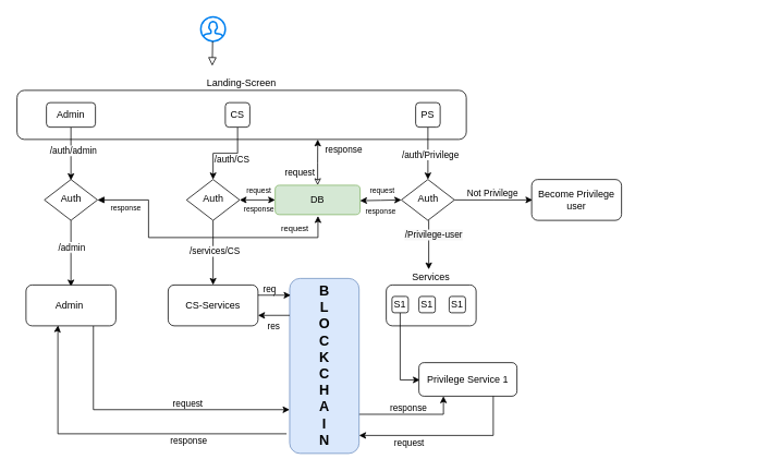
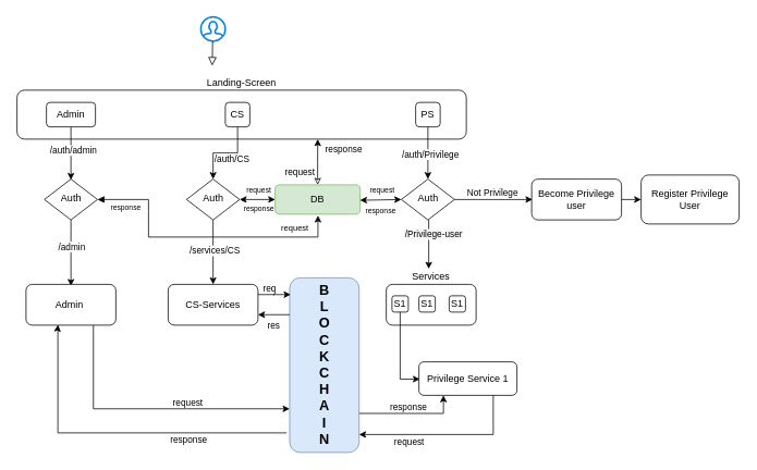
  <mxCell id="0" />
  <mxCell id="1" parent="0" />
  <mxCell id="2" value="Services" style="rounded=1;whiteSpace=wrap;html=1;labelPosition=center;verticalLabelPosition=top;align=center;verticalAlign=bottom;" vertex="1" parent="1"><mxGeometry x="472" y="348" width="110" height="50" as="geometry" /></mxCell>
  <mxCell id="3" value="" style="html=1;verticalLabelPosition=bottom;align=center;labelBackgroundColor=#ffffff;verticalAlign=top;strokeWidth=2;strokeColor=#0080F0;shadow=0;dashed=0;shape=mxgraph.ios7.icons.user;" vertex="1" parent="1"><mxGeometry x="245" y="20" width="30" height="30" as="geometry" /></mxCell>
  <mxCell id="4" value="" style="rounded=0;html=1;jettySize=auto;orthogonalLoop=1;fontSize=11;endArrow=block;endFill=0;endSize=8;strokeWidth=1;shadow=0;labelBackgroundColor=none;edgeStyle=orthogonalEdgeStyle;" edge="1" parent="1"><mxGeometry relative="1" as="geometry"><mxPoint x="259.44" y="50" as="sourcePoint" /><mxPoint x="259" y="80" as="targetPoint" /></mxGeometry></mxCell>
  <mxCell id="5" value="Landing-Screen" style="rounded=1;whiteSpace=wrap;html=1;labelPosition=center;verticalLabelPosition=top;align=center;verticalAlign=bottom;" vertex="1" parent="1"><mxGeometry x="20" y="110" width="550" height="60" as="geometry" /></mxCell>
  <mxCell id="6" style="edgeStyle=orthogonalEdgeStyle;rounded=0;orthogonalLoop=1;jettySize=auto;html=1;entryX=0.5;entryY=0;entryDx=0;entryDy=0;" edge="1" parent="1" source="8" target="14"><mxGeometry relative="1" as="geometry"><mxPoint x="260" y="200" as="targetPoint" /></mxGeometry></mxCell>
  <mxCell id="7" value="/auth/CS" style="edgeLabel;html=1;align=center;verticalAlign=middle;resizable=0;points=[];labelPosition=center;verticalLabelPosition=middle;" vertex="1" connectable="0" parent="6"><mxGeometry x="-0.141" relative="1" as="geometry"><mxPoint y="6" as="offset" /></mxGeometry></mxCell>
  <mxCell id="8" value="CS" style="rounded=1;whiteSpace=wrap;html=1;" vertex="1" parent="1"><mxGeometry x="275" y="125" width="30" height="30" as="geometry" /></mxCell>
  <mxCell id="9" style="edgeStyle=orthogonalEdgeStyle;rounded=0;orthogonalLoop=1;jettySize=auto;html=1;entryX=0.5;entryY=0;entryDx=0;entryDy=0;" edge="1" parent="1" source="11" target="20"><mxGeometry relative="1" as="geometry"><mxPoint x="524" y="200" as="targetPoint" /></mxGeometry></mxCell>
  <mxCell id="10" value="/auth/Privilege" style="edgeLabel;html=1;align=center;verticalAlign=middle;resizable=0;points=[];labelPosition=center;verticalLabelPosition=middle;" vertex="1" connectable="0" parent="9"><mxGeometry x="0.016" y="1" relative="1" as="geometry"><mxPoint x="1" as="offset" /></mxGeometry></mxCell>
  <mxCell id="11" value="PS" style="rounded=1;whiteSpace=wrap;html=1;" vertex="1" parent="1"><mxGeometry x="508" y="125" width="30" height="30" as="geometry" /></mxCell>
  <mxCell id="12" style="edgeStyle=orthogonalEdgeStyle;rounded=0;orthogonalLoop=1;jettySize=auto;html=1;entryX=0.5;entryY=0;entryDx=0;entryDy=0;" edge="1" parent="1" source="14" target="15"><mxGeometry relative="1" as="geometry"><mxPoint x="260" y="329" as="targetPoint" /></mxGeometry></mxCell>
  <mxCell id="13" value="/services/CS" style="edgeLabel;html=1;align=center;verticalAlign=middle;resizable=0;points=[];" vertex="1" connectable="0" parent="12"><mxGeometry x="-0.291" y="1" relative="1" as="geometry"><mxPoint y="9" as="offset" /></mxGeometry></mxCell>
  <mxCell id="14" value="Auth" style="rhombus;whiteSpace=wrap;html=1;shadow=0;fontFamily=Helvetica;fontSize=12;align=center;strokeWidth=1;spacing=6;spacingTop=-4;" vertex="1" parent="1"><mxGeometry x="227.5" y="219" width="65" height="50" as="geometry" /></mxCell>
  <mxCell id="15" value="CS-Services" style="rounded=1;whiteSpace=wrap;html=1;labelBackgroundColor=default;labelPosition=center;verticalLabelPosition=middle;align=center;verticalAlign=middle;" vertex="1" parent="1"><mxGeometry x="205" y="348" width="110" height="50" as="geometry" /></mxCell>
  <mxCell id="16" style="edgeStyle=orthogonalEdgeStyle;rounded=0;orthogonalLoop=1;jettySize=auto;html=1;exitX=0.5;exitY=1;exitDx=0;exitDy=0;" edge="1" parent="1"><mxGeometry relative="1" as="geometry"><mxPoint x="524" y="329" as="targetPoint" /><mxPoint x="524" y="269" as="sourcePoint" /></mxGeometry></mxCell>
  <mxCell id="17" value="&lt;span style=&quot;background-color: rgb(247, 247, 247);&quot;&gt;&lt;font&gt;/Privilege-user&lt;/font&gt;&lt;/span&gt;" style="edgeLabel;html=1;align=center;verticalAlign=middle;resizable=0;points=[];spacingTop=0;labelBackgroundColor=#F7F7F7;fontColor=#000000;" vertex="1" connectable="0" parent="16"><mxGeometry x="-0.421" y="-2" relative="1" as="geometry"><mxPoint x="7" as="offset" /></mxGeometry></mxCell>
  <mxCell id="18" style="edgeStyle=orthogonalEdgeStyle;rounded=0;orthogonalLoop=1;jettySize=auto;html=1;" edge="1" parent="1" source="20"><mxGeometry relative="1" as="geometry"><mxPoint x="651" y="244" as="targetPoint" /></mxGeometry></mxCell>
  <mxCell id="19" value="Not Privilege" style="edgeLabel;html=1;align=center;verticalAlign=bottom;resizable=0;points=[];labelPosition=center;verticalLabelPosition=top;" vertex="1" connectable="0" parent="18"><mxGeometry x="-0.24" relative="1" as="geometry"><mxPoint x="10" as="offset" /></mxGeometry></mxCell>
  <mxCell id="20" value="Auth" style="rhombus;whiteSpace=wrap;html=1;shadow=0;fontFamily=Helvetica;fontSize=12;align=center;strokeWidth=1;spacing=6;spacingTop=-4;" vertex="1" parent="1"><mxGeometry x="490.5" y="219" width="65" height="50" as="geometry" /></mxCell>
  <mxCell id="21" value="Become Privilege user" style="rounded=1;whiteSpace=wrap;html=1;" vertex="1" parent="1"><mxGeometry x="650" y="219" width="110" height="50" as="geometry" /></mxCell>
  <mxCell id="22" style="edgeStyle=orthogonalEdgeStyle;rounded=0;orthogonalLoop=1;jettySize=auto;html=1;entryX=0.01;entryY=0.619;entryDx=0;entryDy=0;entryPerimeter=0;" edge="1" parent="1"><mxGeometry relative="1" as="geometry"><mxPoint x="513.2" y="464.14" as="targetPoint" /><mxPoint x="489" y="381" as="sourcePoint" /><Array as="points"><mxPoint x="489" y="465" /></Array></mxGeometry></mxCell>
  <mxCell id="23" value="S1" style="rounded=1;whiteSpace=wrap;html=1;" vertex="1" parent="1"><mxGeometry x="479" y="362" width="20" height="20" as="geometry" /></mxCell>
  <mxCell id="24" value="S1" style="rounded=1;whiteSpace=wrap;html=1;" vertex="1" parent="1"><mxGeometry x="512" y="362" width="20" height="20" as="geometry" /></mxCell>
  <mxCell id="25" value="S1" style="rounded=1;whiteSpace=wrap;html=1;" vertex="1" parent="1"><mxGeometry x="549" y="362" width="20" height="20" as="geometry" /></mxCell>
+ <mxCell id="26" style="edgeStyle=orthogonalEdgeStyle;rounded=0;orthogonalLoop=1;jettySize=auto;html=1;exitX=1;exitY=0.5;exitDx=0;exitDy=0;entryX=0;entryY=0.5;entryDx=0;entryDy=0;" edge="1" parent="1" source="21" target="27"><mxGeometry relative="1" as="geometry"><mxPoint x="860" y="244.333" as="targetPoint" /><mxPoint x="770" y="244" as="sourcePoint" /></mxGeometry></mxCell>
+ <mxCell id="27" value="Register Privilege User" style="rounded=1;whiteSpace=wrap;html=1;" vertex="1" parent="1"><mxGeometry x="784" y="214" width="120" height="60" as="geometry" /></mxCell>
  <mxCell id="28" style="edgeStyle=orthogonalEdgeStyle;rounded=0;orthogonalLoop=1;jettySize=auto;html=1;exitX=0.25;exitY=1;exitDx=0;exitDy=0;entryX=0.25;entryY=1;entryDx=0;entryDy=0;" edge="1" parent="1" target="30"><mxGeometry relative="1" as="geometry"><mxPoint x="542" y="452" as="targetPoint" /><mxPoint x="437.305" y="506.164" as="sourcePoint" /><Array as="points"><mxPoint x="542" y="506" /></Array></mxGeometry></mxCell>
  <mxCell id="29" value="response" style="edgeLabel;html=1;align=center;verticalAlign=middle;resizable=0;points=[];" vertex="1" connectable="0" parent="28"><mxGeometry x="0.036" y="3" relative="1" as="geometry"><mxPoint x="-5" y="-6" as="offset" /></mxGeometry></mxCell>
  <mxCell id="30" value="Privilege Service 1" style="rounded=1;whiteSpace=wrap;html=1;" vertex="1" parent="1"><mxGeometry x="512" y="443" width="120" height="41" as="geometry" /></mxCell>
  <mxCell id="31" value="&lt;span style=&quot;font-size: 17px;&quot;&gt;&lt;b&gt;B&lt;br&gt;L&lt;br&gt;O&lt;br&gt;C&lt;br&gt;K&lt;br&gt;C&lt;br&gt;H&lt;br&gt;A&lt;br&gt;I&lt;br&gt;N&lt;br&gt;&lt;/b&gt;&lt;/span&gt;" style="rounded=1;whiteSpace=wrap;html=1;fillColor=#dae8fc;strokeColor=#6c8ebf;" vertex="1" parent="1"><mxGeometry x="353.75" y="340" width="85" height="214" as="geometry" /></mxCell>
  <mxCell id="32" style="edgeStyle=orthogonalEdgeStyle;rounded=0;orthogonalLoop=1;jettySize=auto;html=1;exitX=1;exitY=0.25;exitDx=0;exitDy=0;entryX=0.015;entryY=0.096;entryDx=0;entryDy=0;entryPerimeter=0;" edge="1" parent="1" source="15" target="31"><mxGeometry relative="1" as="geometry" /></mxCell>
  <mxCell id="33" value="req" style="edgeLabel;html=1;align=center;verticalAlign=bottom;resizable=0;points=[];labelPosition=center;verticalLabelPosition=top;" vertex="1" connectable="0" parent="32"><mxGeometry x="-0.378" relative="1" as="geometry"><mxPoint as="offset" /></mxGeometry></mxCell>
  <mxCell id="34" style="edgeStyle=orthogonalEdgeStyle;rounded=0;orthogonalLoop=1;jettySize=auto;html=1;exitX=0;exitY=0.211;exitDx=0;exitDy=0;entryX=1;entryY=0.75;entryDx=0;entryDy=0;exitPerimeter=0;" edge="1" parent="1" source="31" target="15"><mxGeometry relative="1" as="geometry" /></mxCell>
  <mxCell id="35" value="res" style="edgeLabel;html=1;align=center;verticalAlign=top;resizable=0;points=[];labelPosition=center;verticalLabelPosition=bottom;" vertex="1" connectable="0" parent="34"><mxGeometry x="0.034" relative="1" as="geometry"><mxPoint as="offset" /></mxGeometry></mxCell>
  <mxCell id="36" style="edgeStyle=orthogonalEdgeStyle;rounded=0;orthogonalLoop=1;jettySize=auto;html=1;" edge="1" parent="1" source="30"><mxGeometry relative="1" as="geometry"><mxPoint x="438.75" y="532" as="targetPoint" /><mxPoint x="600.75" y="477" as="sourcePoint" /><Array as="points"><mxPoint x="603" y="532" /></Array></mxGeometry></mxCell>
  <mxCell id="37" value="request" style="edgeLabel;html=1;align=center;verticalAlign=middle;resizable=0;points=[];" vertex="1" connectable="0" parent="36"><mxGeometry x="0.063" y="-1" relative="1" as="geometry"><mxPoint x="-39" y="9" as="offset" /></mxGeometry></mxCell>
  <mxCell id="38" style="edgeStyle=orthogonalEdgeStyle;rounded=0;orthogonalLoop=1;jettySize=auto;html=1;exitX=0;exitY=0.5;exitDx=0;exitDy=0;entryX=1;entryY=0.5;entryDx=0;entryDy=0;endArrow=classic;endFill=1;startArrow=classic;startFill=1;" edge="1" parent="1" source="42" target="14"><mxGeometry relative="1" as="geometry" /></mxCell>
  <mxCell id="39" value="&lt;font style=&quot;font-size: 9px;&quot;&gt;request&lt;/font&gt;" style="edgeLabel;html=1;align=center;verticalAlign=middle;resizable=0;points=[];" vertex="1" connectable="0" parent="38"><mxGeometry x="0.103" y="1" relative="1" as="geometry"><mxPoint x="3" y="-14" as="offset" /></mxGeometry></mxCell>
  <mxCell id="40" style="edgeStyle=orthogonalEdgeStyle;rounded=0;orthogonalLoop=1;jettySize=auto;html=1;exitX=0.5;exitY=0;exitDx=0;exitDy=0;startArrow=classic;startFill=0;" edge="1" parent="1" source="42"><mxGeometry relative="1" as="geometry"><mxPoint x="388.143" y="170" as="targetPoint" /></mxGeometry></mxCell>
  <mxCell id="41" value="request" style="edgeLabel;html=1;align=right;verticalAlign=middle;resizable=0;points=[];labelPosition=left;verticalLabelPosition=middle;" vertex="1" connectable="0" parent="40"><mxGeometry x="0.174" y="1" relative="1" as="geometry"><mxPoint x="-3" y="17" as="offset" /></mxGeometry></mxCell>
  <mxCell id="42" value="DB" style="rounded=1;whiteSpace=wrap;html=1;fillColor=#d5e8d4;strokeColor=#82b366;" vertex="1" parent="1"><mxGeometry x="336" y="226" width="104" height="36" as="geometry" /></mxCell>
  <mxCell id="43" value="&lt;font style=&quot;font-size: 9px;&quot;&gt;response&lt;/font&gt;" style="edgeLabel;html=1;align=center;verticalAlign=middle;resizable=0;points=[];" vertex="1" connectable="0" parent="1"><mxGeometry x="330" y="238" as="geometry"><mxPoint x="-15" y="16" as="offset" /></mxGeometry></mxCell>
  <mxCell id="44" style="edgeStyle=orthogonalEdgeStyle;rounded=0;orthogonalLoop=1;jettySize=auto;html=1;exitX=0;exitY=0.5;exitDx=0;exitDy=0;entryX=0.999;entryY=0.527;entryDx=0;entryDy=0;endArrow=classic;endFill=1;startArrow=classic;startFill=1;entryPerimeter=0;" edge="1" parent="1" target="42"><mxGeometry relative="1" as="geometry"><mxPoint x="490.5" y="244" as="sourcePoint" /><mxPoint x="447.5" y="244" as="targetPoint" /></mxGeometry></mxCell>
  <mxCell id="45" value="&lt;font style=&quot;font-size: 9px;&quot;&gt;request&lt;/font&gt;" style="edgeLabel;html=1;align=center;verticalAlign=middle;resizable=0;points=[];" vertex="1" connectable="0" parent="44"><mxGeometry x="0.103" y="1" relative="1" as="geometry"><mxPoint x="3" y="-14" as="offset" /></mxGeometry></mxCell>
  <mxCell id="46" value="&lt;font style=&quot;font-size: 9px;&quot;&gt;response&lt;/font&gt;" style="edgeLabel;html=1;align=center;verticalAlign=middle;resizable=0;points=[];" vertex="1" connectable="0" parent="1"><mxGeometry x="479.5" y="240" as="geometry"><mxPoint x="-15" y="16" as="offset" /></mxGeometry></mxCell>
  <mxCell id="47" value="response" style="edgeLabel;html=1;align=right;verticalAlign=middle;resizable=0;points=[];labelPosition=left;verticalLabelPosition=middle;" vertex="1" connectable="0" parent="1"><mxGeometry x="443.002" y="182.003" as="geometry" /></mxCell>
  <mxCell id="48" style="edgeStyle=orthogonalEdgeStyle;rounded=0;orthogonalLoop=1;jettySize=auto;html=1;exitX=0.5;exitY=1;exitDx=0;exitDy=0;" edge="1" parent="1" source="50"><mxGeometry relative="1" as="geometry"><mxPoint x="86.032" y="220" as="targetPoint" /></mxGeometry></mxCell>
  <mxCell id="49" value="/auth/admin" style="edgeLabel;html=1;align=center;verticalAlign=middle;resizable=0;points=[];" vertex="1" connectable="0" parent="48"><mxGeometry x="-0.15" y="2" relative="1" as="geometry"><mxPoint as="offset" /></mxGeometry></mxCell>
  <mxCell id="50" value="Admin" style="rounded=1;whiteSpace=wrap;html=1;" vertex="1" parent="1"><mxGeometry x="56" y="125" width="60" height="30" as="geometry" /></mxCell>
  <mxCell id="51" style="edgeStyle=orthogonalEdgeStyle;rounded=0;orthogonalLoop=1;jettySize=auto;html=1;exitX=0.5;exitY=1;exitDx=0;exitDy=0;" edge="1" parent="1" source="56"><mxGeometry relative="1" as="geometry"><mxPoint x="86" y="350" as="targetPoint" /></mxGeometry></mxCell>
  <mxCell id="52" value="/admin" style="edgeLabel;html=1;align=center;verticalAlign=middle;resizable=0;points=[];" vertex="1" connectable="0" parent="51"><mxGeometry x="-0.219" relative="1" as="geometry"><mxPoint as="offset" /></mxGeometry></mxCell>
  <mxCell id="53" style="edgeStyle=orthogonalEdgeStyle;rounded=0;orthogonalLoop=1;jettySize=auto;html=1;startArrow=block;startFill=1;exitX=1;exitY=0.5;exitDx=0;exitDy=0;entryX=0.504;entryY=1.045;entryDx=0;entryDy=0;entryPerimeter=0;" edge="1" parent="1" source="56" target="42"><mxGeometry relative="1" as="geometry"><mxPoint x="389" y="270" as="targetPoint" /><mxPoint x="140" y="240" as="sourcePoint" /><Array as="points"><mxPoint x="181" y="244" /><mxPoint x="181" y="290" /><mxPoint x="388" y="290" /></Array></mxGeometry></mxCell>
  <mxCell id="54" value="&lt;font style=&quot;font-size: 10px;&quot;&gt;request&lt;/font&gt;" style="edgeLabel;html=1;align=center;verticalAlign=middle;resizable=0;points=[];" vertex="1" connectable="0" parent="53"><mxGeometry x="-0.55" relative="1" as="geometry"><mxPoint x="178" y="20" as="offset" /></mxGeometry></mxCell>
  <mxCell id="55" value="&lt;font style=&quot;font-size: 9px;&quot;&gt;response&lt;/font&gt;" style="edgeLabel;html=1;align=center;verticalAlign=middle;resizable=0;points=[];" vertex="1" connectable="0" parent="53"><mxGeometry x="-0.629" y="-1" relative="1" as="geometry"><mxPoint x="-28" y="8" as="offset" /></mxGeometry></mxCell>
  <mxCell id="56" value="Auth" style="rhombus;whiteSpace=wrap;html=1;shadow=0;fontFamily=Helvetica;fontSize=12;align=center;strokeWidth=1;spacing=6;spacingTop=-4;" vertex="1" parent="1"><mxGeometry x="53.5" y="219" width="65" height="50" as="geometry" /></mxCell>
  <mxCell id="57" style="edgeStyle=orthogonalEdgeStyle;rounded=0;orthogonalLoop=1;jettySize=auto;html=1;exitX=0.75;exitY=1;exitDx=0;exitDy=0;entryX=0;entryY=0.75;entryDx=0;entryDy=0;" edge="1" parent="1" source="59" target="31"><mxGeometry relative="1" as="geometry"><mxPoint x="113.636" y="530" as="targetPoint" /></mxGeometry></mxCell>
  <mxCell id="58" value="request" style="edgeLabel;html=1;align=center;verticalAlign=bottom;resizable=0;points=[];labelPosition=center;verticalLabelPosition=top;" vertex="1" connectable="0" parent="57"><mxGeometry x="0.124" y="1" relative="1" as="geometry"><mxPoint x="24" y="1" as="offset" /></mxGeometry></mxCell>
  <mxCell id="59" value="Admin&amp;nbsp;" style="rounded=1;whiteSpace=wrap;html=1;labelBackgroundColor=default;labelPosition=center;verticalLabelPosition=middle;align=center;verticalAlign=middle;" vertex="1" parent="1"><mxGeometry x="31" y="348" width="110" height="50" as="geometry" /></mxCell>
  <mxCell id="60" value="" style="edgeStyle=orthogonalEdgeStyle;rounded=0;orthogonalLoop=1;jettySize=auto;html=1;entryX=0.357;entryY=0.989;entryDx=0;entryDy=0;entryPerimeter=0;" edge="1" parent="1" target="59"><mxGeometry relative="1" as="geometry"><mxPoint x="90" y="400" as="targetPoint" /><mxPoint x="350" y="530" as="sourcePoint" /><Array as="points"><mxPoint x="70" y="530" /><mxPoint x="70" y="400" /><mxPoint x="70" y="400" /></Array></mxGeometry></mxCell>
  <mxCell id="61" value="response" style="edgeLabel;html=1;align=center;verticalAlign=top;resizable=0;points=[];labelPosition=center;verticalLabelPosition=bottom;" vertex="1" connectable="0" parent="60"><mxGeometry x="-0.252" y="2" relative="1" as="geometry"><mxPoint x="33" y="-7" as="offset" /></mxGeometry></mxCell>
